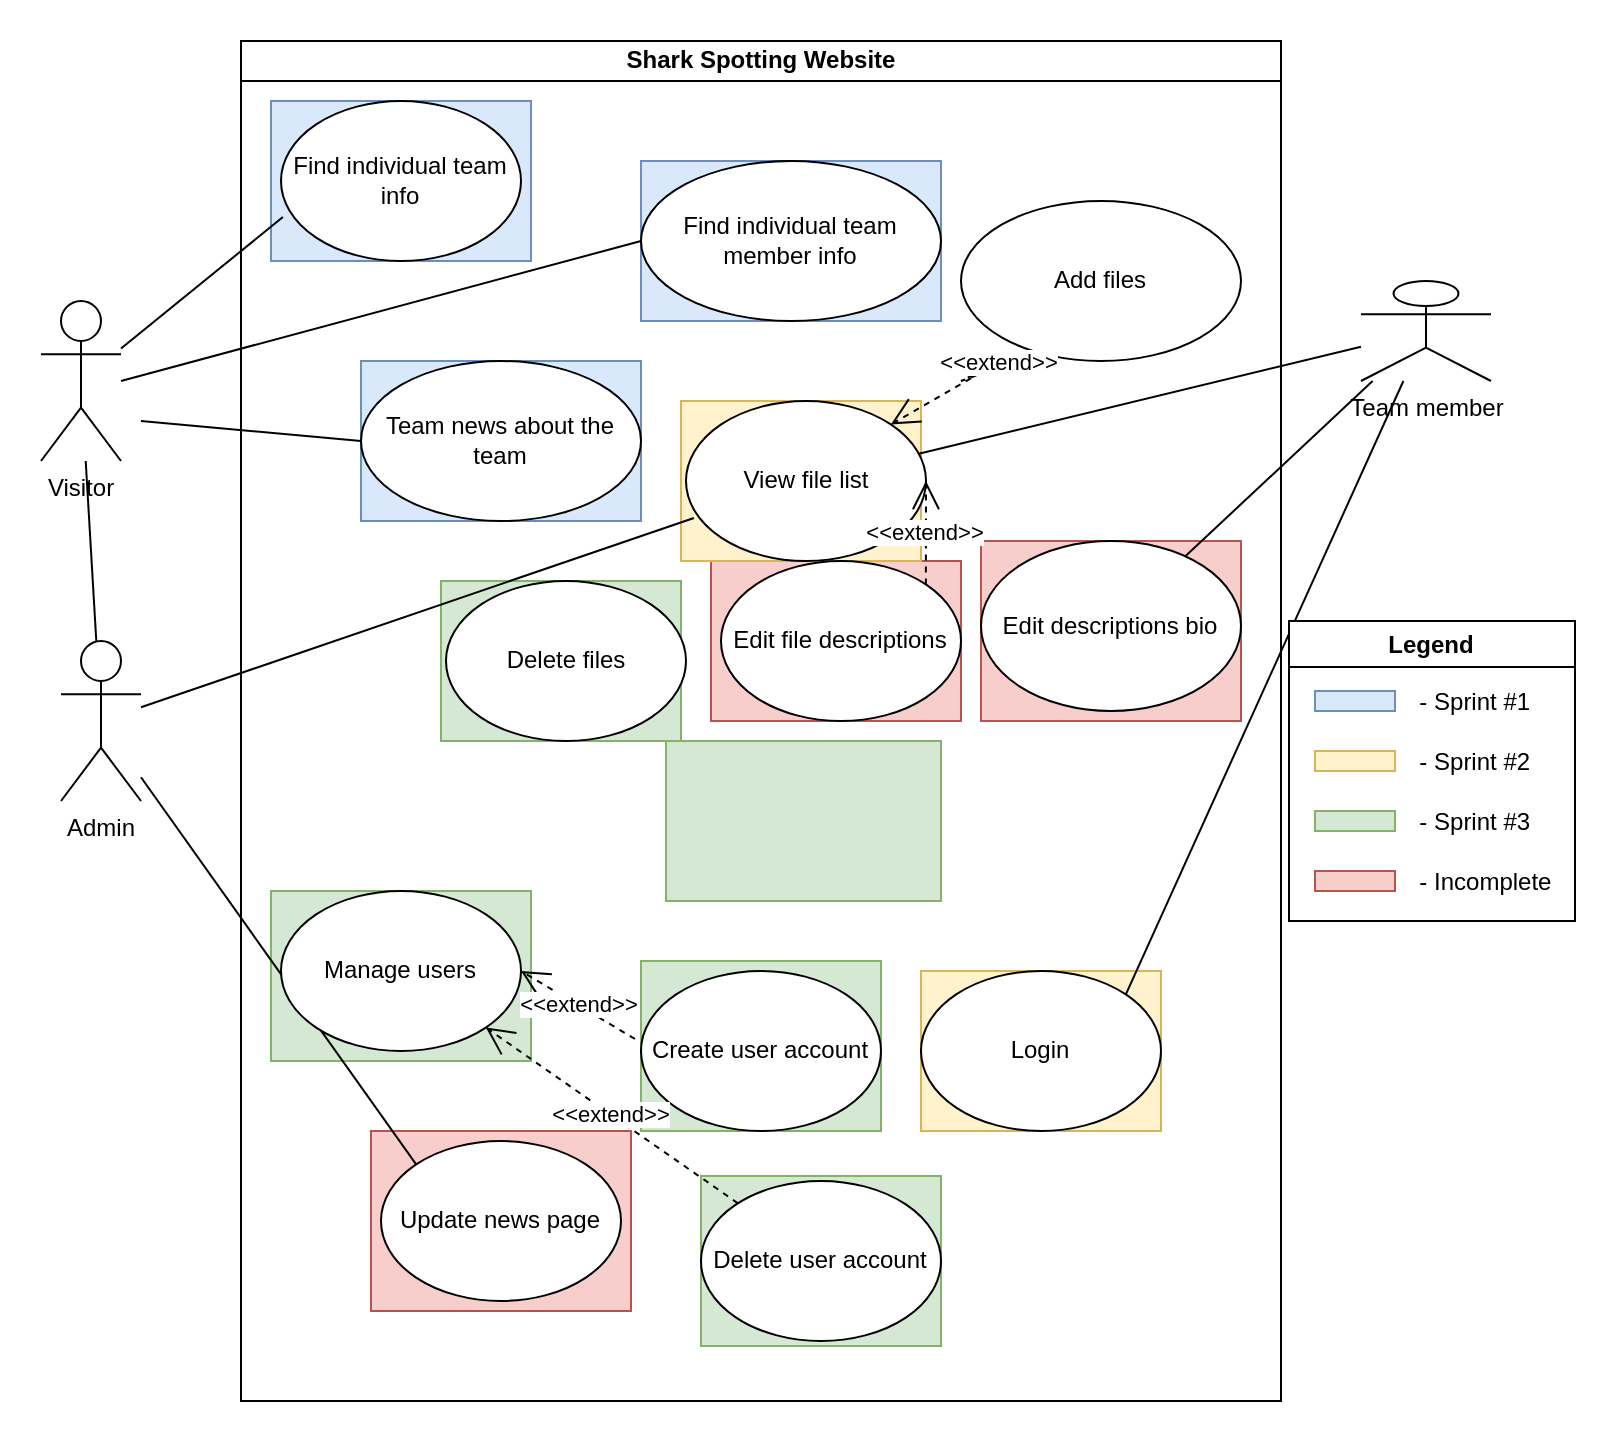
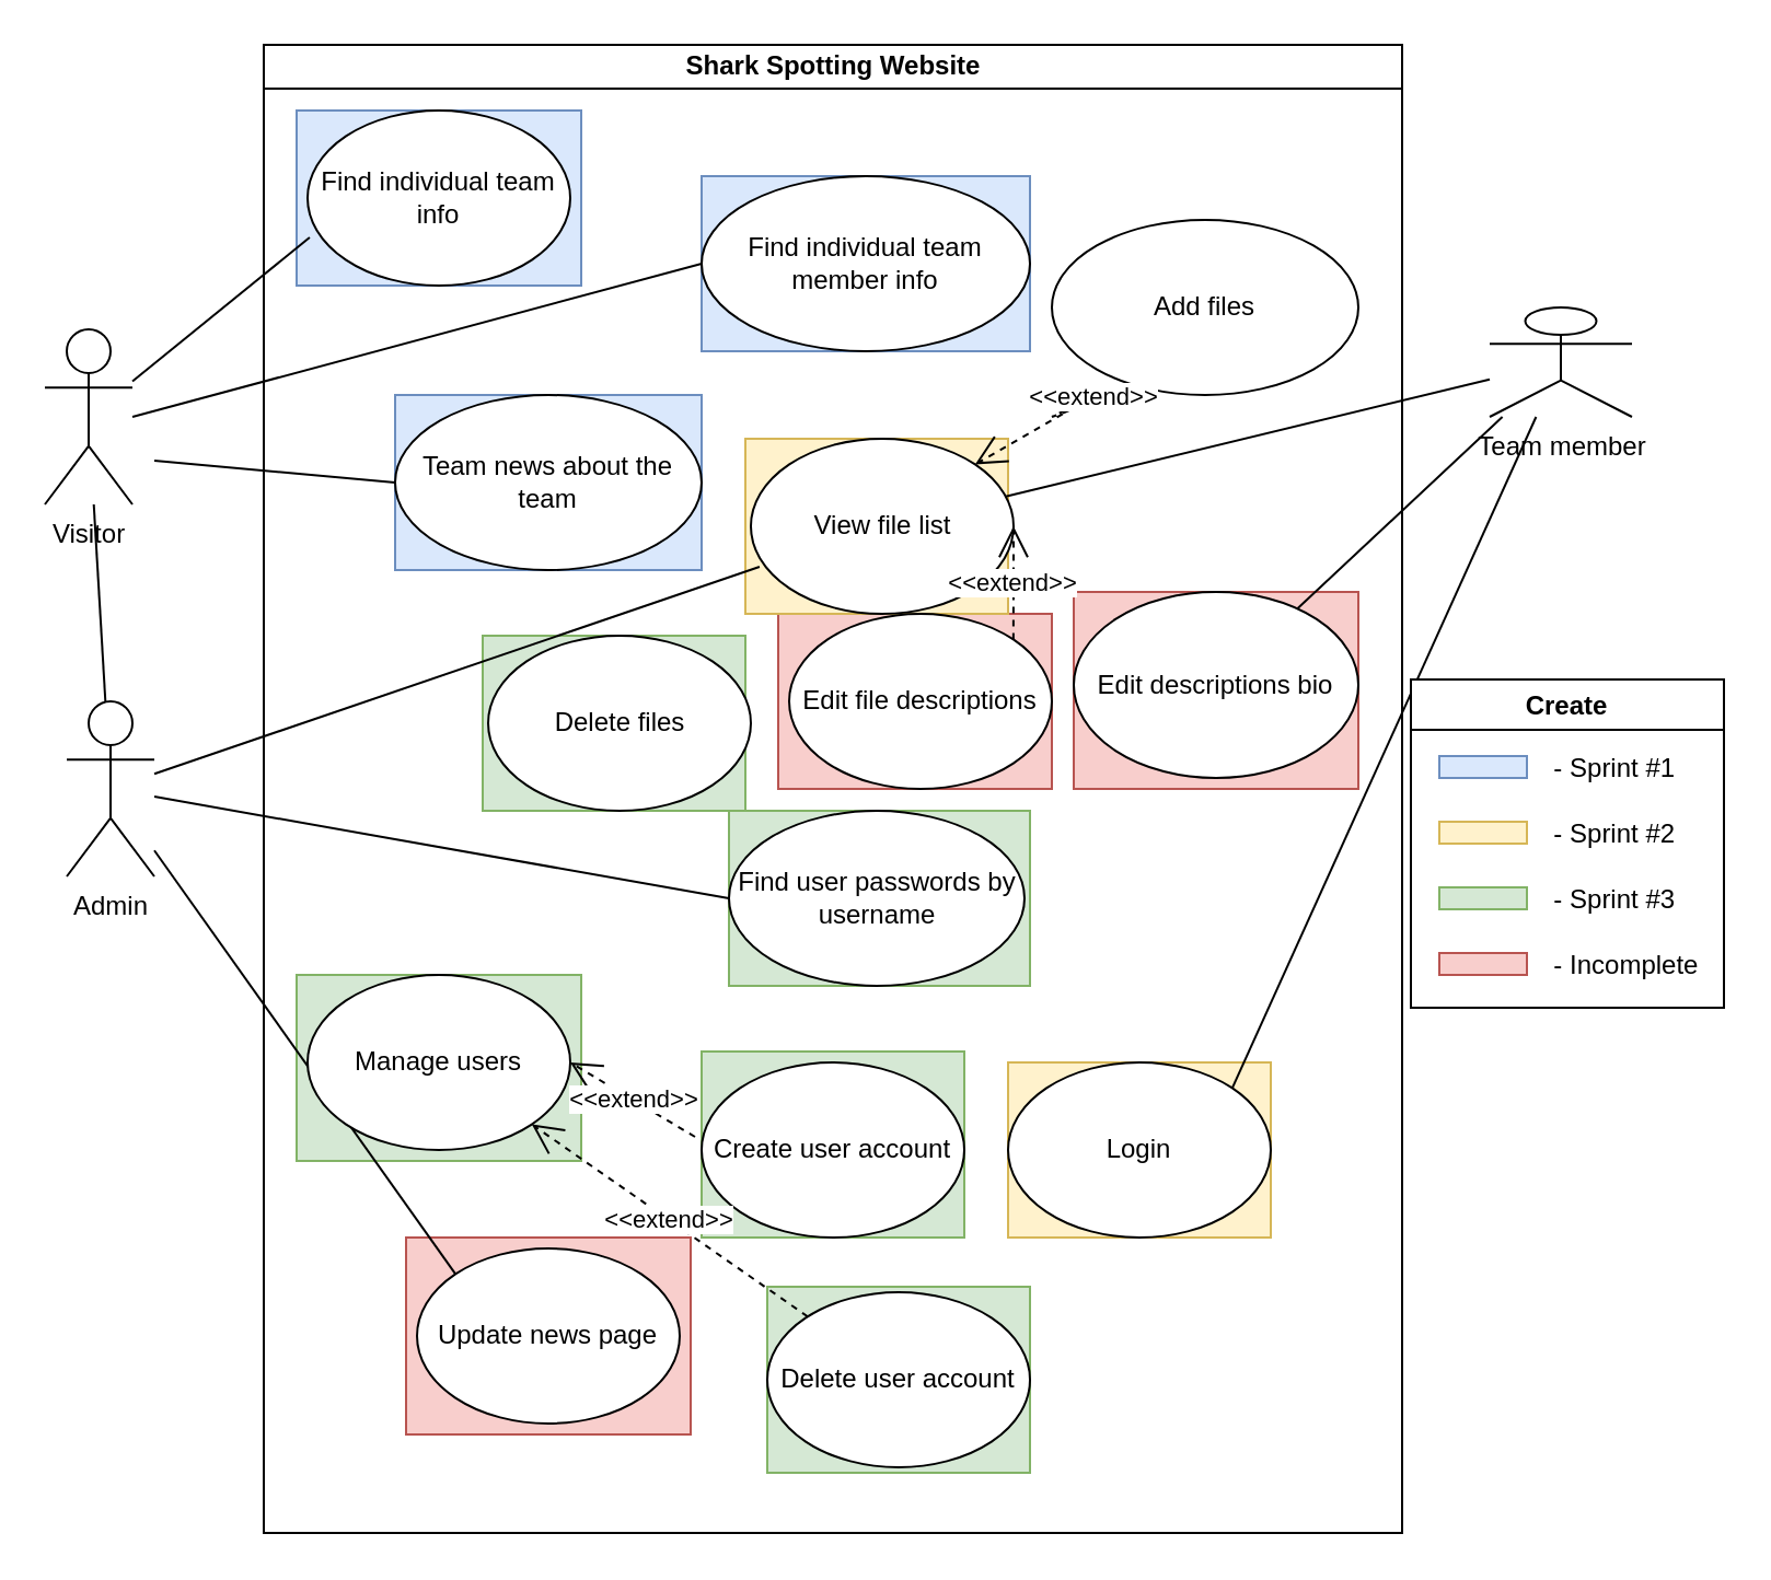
  <mxCell id="0" />
  <mxCell id="1" parent="0" />
  <mxCell id="2" value="" style="rounded=0;whiteSpace=wrap;html=1;fillColor=#d5e8d4;strokeColor=#82b366;" vertex="1" parent="1"><mxGeometry x="135" y="445" width="130" height="85" as="geometry" /></mxCell>
  <mxCell id="3" value="Shark Spotting Website" style="swimlane;html=1;startSize=20;horizontal=1;containerType=tree;glass=0;" parent="1" vertex="1"><mxGeometry x="120" y="20" width="520" height="680" as="geometry" /></mxCell>
  <mxCell id="4" value="" style="rounded=0;whiteSpace=wrap;html=1;fillColor=#f8cecc;strokeColor=#b85450;" vertex="1" parent="3"><mxGeometry x="235" y="260" width="125" height="80" as="geometry" /></mxCell>
  <mxCell id="5" value="" style="rounded=0;whiteSpace=wrap;html=1;fillColor=#d5e8d4;strokeColor=#82b366;" vertex="1" parent="3"><mxGeometry x="212.5" y="350" width="137.5" height="80" as="geometry" /></mxCell>
  <mxCell id="6" value="" style="rounded=0;whiteSpace=wrap;html=1;fillColor=#d5e8d4;strokeColor=#82b366;" vertex="1" parent="3"><mxGeometry x="100" y="270" width="120" height="80" as="geometry" /></mxCell>
  <mxCell id="7" value="" style="rounded=0;whiteSpace=wrap;html=1;fillColor=#d5e8d4;strokeColor=#82b366;" vertex="1" parent="3"><mxGeometry x="230" y="567.5" width="120" height="85" as="geometry" /></mxCell>
  <mxCell id="8" value="" style="rounded=0;whiteSpace=wrap;html=1;fillColor=#d5e8d4;strokeColor=#82b366;" vertex="1" parent="3"><mxGeometry x="200" y="460" width="120" height="85" as="geometry" /></mxCell>
  <mxCell id="9" value="" style="rounded=0;whiteSpace=wrap;html=1;fillColor=#f8cecc;strokeColor=#b85450;" vertex="1" parent="3"><mxGeometry x="65" y="545" width="130" height="90" as="geometry" /></mxCell>
  <mxCell id="10" value="" style="rounded=0;whiteSpace=wrap;html=1;fillColor=#f8cecc;strokeColor=#b85450;" vertex="1" parent="3"><mxGeometry x="370" y="250" width="130" height="90" as="geometry" /></mxCell>
  <mxCell id="11" value="" style="rounded=0;whiteSpace=wrap;html=1;fillColor=#fff2cc;strokeColor=#d6b656;" vertex="1" parent="3"><mxGeometry x="340" y="465" width="120" height="80" as="geometry" /></mxCell>
  <mxCell id="12" value="" style="rounded=0;whiteSpace=wrap;html=1;fillColor=#fff2cc;strokeColor=#d6b656;" vertex="1" parent="3"><mxGeometry x="220" y="180" width="120" height="80" as="geometry" /></mxCell>
  <mxCell id="13" value="" style="rounded=0;whiteSpace=wrap;html=1;fillColor=#dae8fc;strokeColor=#6c8ebf;" vertex="1" parent="3"><mxGeometry x="60" y="160" width="140" height="80" as="geometry" /></mxCell>
  <mxCell id="14" value="" style="rounded=0;whiteSpace=wrap;html=1;fillColor=#dae8fc;strokeColor=#6c8ebf;" vertex="1" parent="3"><mxGeometry x="200" y="60" width="150" height="80" as="geometry" /></mxCell>
  <mxCell id="15" value="" style="rounded=0;whiteSpace=wrap;html=1;fillColor=#dae8fc;strokeColor=#6c8ebf;" vertex="1" parent="3"><mxGeometry x="15" y="30" width="130" height="80" as="geometry" /></mxCell>
  <mxCell id="16" value="Find individual team member info" style="ellipse;whiteSpace=wrap;html=1;" parent="3" vertex="1"><mxGeometry x="200" y="60" width="150" height="80" as="geometry" /></mxCell>
  <mxCell id="17" value="Team news about the team" style="ellipse;whiteSpace=wrap;html=1;" parent="3" vertex="1"><mxGeometry x="60" y="160" width="140" height="80" as="geometry" /></mxCell>
  <mxCell id="18" value="Add files" style="ellipse;whiteSpace=wrap;html=1;" parent="3" vertex="1"><mxGeometry x="360" y="80" width="140" height="80" as="geometry" /></mxCell>
  <mxCell id="19" value="Create user account" style="ellipse;whiteSpace=wrap;html=1;" parent="3" vertex="1"><mxGeometry x="200" y="465" width="120" height="80" as="geometry" /></mxCell>
+ <mxCell id="20" value="Find user passwords by username" style="ellipse;whiteSpace=wrap;html=1;" parent="3" vertex="1"><mxGeometry x="212.5" y="350" width="135" height="80" as="geometry" /></mxCell>
  <mxCell id="21" value="View file list" style="ellipse;whiteSpace=wrap;html=1;" parent="3" vertex="1"><mxGeometry x="222.5" y="180" width="120" height="80" as="geometry" /></mxCell>
  <mxCell id="22" value="Update news page" style="ellipse;whiteSpace=wrap;html=1;" parent="3" vertex="1"><mxGeometry x="70" y="550" width="120" height="80" as="geometry" /></mxCell>
  <mxCell id="23" value="Edit descriptions bio" style="ellipse;whiteSpace=wrap;html=1;" parent="3" vertex="1"><mxGeometry x="370" y="250" width="130" height="85" as="geometry" /></mxCell>
  <mxCell id="24" value="Find individual team info" style="ellipse;whiteSpace=wrap;html=1;" parent="3" vertex="1"><mxGeometry x="20" y="30" width="120" height="80" as="geometry" /></mxCell>
  <mxCell id="25" value="Login" style="ellipse;whiteSpace=wrap;html=1;" parent="3" vertex="1"><mxGeometry x="340" y="465" width="120" height="80" as="geometry" /></mxCell>
  <mxCell id="26" value="&amp;lt;&amp;lt;extend&amp;gt;&amp;gt;" style="endArrow=open;endSize=12;dashed=1;html=1;rounded=0;entryX=1;entryY=0;entryDx=0;entryDy=0;exitX=0.257;exitY=0.963;exitDx=0;exitDy=0;exitPerimeter=0;" parent="3" source="18" target="21" edge="1"><mxGeometry width="160" relative="1" as="geometry"><mxPoint x="310" y="170" as="sourcePoint" /><mxPoint x="480" y="190" as="targetPoint" /><Array as="points"><mxPoint x="360" y="170" /><mxPoint x="380" y="160" /></Array></mxGeometry></mxCell>
  <mxCell id="27" value="Delete user account" style="ellipse;whiteSpace=wrap;html=1;" parent="3" vertex="1"><mxGeometry x="230" y="570" width="120" height="80" as="geometry" /></mxCell>
  <mxCell id="28" value="Delete files" style="ellipse;whiteSpace=wrap;html=1;" parent="3" vertex="1"><mxGeometry x="102.5" y="270" width="120" height="80" as="geometry" /></mxCell>
  <mxCell id="29" value="Edit file descriptions" style="ellipse;whiteSpace=wrap;html=1;" parent="3" vertex="1"><mxGeometry x="240" y="260" width="120" height="80" as="geometry" /></mxCell>
  <mxCell id="30" value="&amp;lt;&amp;lt;extend&amp;gt;&amp;gt;" style="endArrow=open;endSize=12;dashed=1;html=1;rounded=0;exitX=1;exitY=0;exitDx=0;exitDy=0;entryX=1;entryY=0.5;entryDx=0;entryDy=0;" parent="3" source="29" target="21" edge="1"><mxGeometry width="160" relative="1" as="geometry"><mxPoint x="350" y="230" as="sourcePoint" /><mxPoint x="510" y="230" as="targetPoint" /></mxGeometry></mxCell>
  <mxCell id="31" value="Visitor" style="shape=umlActor;verticalLabelPosition=bottom;verticalAlign=top;html=1;outlineConnect=0;" parent="1" vertex="1"><mxGeometry x="20" y="150" width="40" height="80" as="geometry" /></mxCell>
  <mxCell id="32" value="Admin" style="shape=umlActor;verticalLabelPosition=bottom;verticalAlign=top;html=1;outlineConnect=0;" parent="1" vertex="1"><mxGeometry x="30" y="320" width="40" height="80" as="geometry" /></mxCell>
  <mxCell id="33" value="" style="endArrow=none;html=1;rounded=0;entryX=0;entryY=0.5;entryDx=0;entryDy=0;" parent="1" target="16" edge="1"><mxGeometry width="50" height="50" relative="1" as="geometry"><mxPoint x="60" y="190" as="sourcePoint" /><mxPoint x="280" y="165" as="targetPoint" /></mxGeometry></mxCell>
  <mxCell id="34" value="" style="endArrow=none;html=1;rounded=0;entryX=0;entryY=0.5;entryDx=0;entryDy=0;" parent="1" target="17" edge="1"><mxGeometry width="50" height="50" relative="1" as="geometry"><mxPoint x="70" y="210" as="sourcePoint" /><mxPoint x="170" y="260" as="targetPoint" /></mxGeometry></mxCell>
  <mxCell id="35" value="Team member" style="shape=umlActor;verticalLabelPosition=bottom;verticalAlign=top;html=1;outlineConnect=0;" parent="1" vertex="1"><mxGeometry x="680" y="140" width="65" height="50" as="geometry" /></mxCell>
+ <mxCell id="36" value="" style="endArrow=none;html=1;rounded=0;entryX=0;entryY=0.5;entryDx=0;entryDy=0;" parent="1" source="32" target="20" edge="1"><mxGeometry width="50" height="50" relative="1" as="geometry"><mxPoint x="170" y="480" as="sourcePoint" /><mxPoint x="220" y="430" as="targetPoint" /><Array as="points" /></mxGeometry></mxCell>
  <mxCell id="37" value="" style="endArrow=none;html=1;rounded=0;" parent="1" source="21" target="35" edge="1"><mxGeometry width="50" height="50" relative="1" as="geometry"><mxPoint x="570" y="210" as="sourcePoint" /><mxPoint x="620" y="160" as="targetPoint" /></mxGeometry></mxCell>
  <mxCell id="38" value="" style="endArrow=none;html=1;rounded=0;entryX=0.033;entryY=0.731;entryDx=0;entryDy=0;entryPerimeter=0;" parent="1" source="32" target="21" edge="1"><mxGeometry width="50" height="50" relative="1" as="geometry"><mxPoint x="360" y="320" as="sourcePoint" /><mxPoint x="410" y="270" as="targetPoint" /></mxGeometry></mxCell>
  <mxCell id="39" value="" style="endArrow=none;html=1;rounded=0;entryX=0;entryY=0;entryDx=0;entryDy=0;" parent="1" source="32" target="22" edge="1"><mxGeometry width="50" height="50" relative="1" as="geometry"><mxPoint x="130" y="390" as="sourcePoint" /><mxPoint x="180" y="340" as="targetPoint" /></mxGeometry></mxCell>
  <mxCell id="40" value="" style="endArrow=none;html=1;rounded=0;" parent="1" source="23" target="35" edge="1"><mxGeometry width="50" height="50" relative="1" as="geometry"><mxPoint x="640" y="270" as="sourcePoint" /><mxPoint x="690" y="220" as="targetPoint" /></mxGeometry></mxCell>
  <mxCell id="41" value="" style="endArrow=none;html=1;rounded=0;entryX=0.008;entryY=0.725;entryDx=0;entryDy=0;entryPerimeter=0;" parent="1" source="31" target="24" edge="1"><mxGeometry width="50" height="50" relative="1" as="geometry"><mxPoint x="60" y="170" as="sourcePoint" /><mxPoint x="110" y="120" as="targetPoint" /></mxGeometry></mxCell>
  <mxCell id="42" value="" style="endArrow=none;html=1;rounded=0;exitX=1;exitY=0;exitDx=0;exitDy=0;" parent="1" source="25" target="35" edge="1"><mxGeometry width="50" height="50" relative="1" as="geometry"><mxPoint x="580" y="460" as="sourcePoint" /><mxPoint x="630" y="410" as="targetPoint" /></mxGeometry></mxCell>
  <mxCell id="43" value="" style="endArrow=none;html=1;rounded=0;" parent="1" source="32" target="31" edge="1"><mxGeometry width="50" height="50" relative="1" as="geometry"><mxPoint x="360" y="490" as="sourcePoint" /><mxPoint x="410" y="440" as="targetPoint" /></mxGeometry></mxCell>
  <mxCell id="44" value="Manage users" style="ellipse;whiteSpace=wrap;html=1;" parent="1" vertex="1"><mxGeometry x="140" y="445" width="120" height="80" as="geometry" /></mxCell>
  <mxCell id="45" value="&amp;lt;&amp;lt;extend&amp;gt;&amp;gt;" style="endArrow=open;endSize=12;dashed=1;html=1;rounded=0;entryX=1;entryY=1;entryDx=0;entryDy=0;" parent="1" source="27" target="44" edge="1"><mxGeometry width="160" relative="1" as="geometry"><mxPoint x="230" y="540" as="sourcePoint" /><mxPoint x="390" y="540" as="targetPoint" /></mxGeometry></mxCell>
  <mxCell id="46" value="&amp;lt;&amp;lt;extend&amp;gt;&amp;gt;" style="endArrow=open;endSize=12;dashed=1;html=1;rounded=0;exitX=-0.025;exitY=0.425;exitDx=0;exitDy=0;exitPerimeter=0;entryX=1;entryY=0.5;entryDx=0;entryDy=0;" parent="1" source="19" target="44" edge="1"><mxGeometry width="160" relative="1" as="geometry"><mxPoint x="270" y="500" as="sourcePoint" /><mxPoint x="430" y="500" as="targetPoint" /></mxGeometry></mxCell>
- <mxCell id="47" value="Legend" style="swimlane;" vertex="1" parent="1"><mxGeometry x="644" y="310" width="143" height="150" as="geometry" /></mxCell>
+ <mxCell id="47" value="Create" style="swimlane;" vertex="1" parent="1"><mxGeometry x="644" y="310" width="143" height="150" as="geometry" /></mxCell>
  <mxCell id="48" value="                    - Sprint #1" style="text;strokeColor=none;fillColor=none;align=left;verticalAlign=middle;spacingLeft=4;spacingRight=4;overflow=hidden;points=[[0,0.5],[1,0.5]];portConstraint=eastwest;rotatable=0;" vertex="1" parent="47"><mxGeometry x="-7" y="25" width="140" height="30" as="geometry" /></mxCell>
  <mxCell id="49" value="                    - Sprint #2" style="text;strokeColor=none;fillColor=none;align=left;verticalAlign=middle;spacingLeft=4;spacingRight=4;overflow=hidden;points=[[0,0.5],[1,0.5]];portConstraint=eastwest;rotatable=0;" vertex="1" parent="47"><mxGeometry x="-7" y="55" width="140" height="30" as="geometry" /></mxCell>
  <mxCell id="50" value="                    - Sprint #3" style="text;strokeColor=none;fillColor=none;align=left;verticalAlign=middle;spacingLeft=4;spacingRight=4;overflow=hidden;points=[[0,0.5],[1,0.5]];portConstraint=eastwest;rotatable=0;" vertex="1" parent="47"><mxGeometry x="-7" y="85" width="140" height="30" as="geometry" /></mxCell>
  <mxCell id="51" value="                    - Incomplete" style="text;strokeColor=none;fillColor=none;align=left;verticalAlign=middle;spacingLeft=4;spacingRight=4;overflow=hidden;points=[[0,0.5],[1,0.5]];portConstraint=eastwest;rotatable=0;" vertex="1" parent="47"><mxGeometry x="-7" y="115" width="147" height="30" as="geometry" /></mxCell>
  <mxCell id="52" value="" style="rounded=0;whiteSpace=wrap;html=1;fillColor=#dae8fc;strokeColor=#6c8ebf;" vertex="1" parent="47"><mxGeometry x="13" y="35" width="40" height="10" as="geometry" /></mxCell>
  <mxCell id="53" value="" style="rounded=0;whiteSpace=wrap;html=1;fillColor=#fff2cc;strokeColor=#d6b656;" vertex="1" parent="47"><mxGeometry x="13" y="65" width="40" height="10" as="geometry" /></mxCell>
  <mxCell id="54" value="" style="rounded=0;whiteSpace=wrap;html=1;fillColor=#d5e8d4;strokeColor=#82b366;" vertex="1" parent="47"><mxGeometry x="13" y="95" width="40" height="10" as="geometry" /></mxCell>
  <mxCell id="55" value="" style="rounded=0;whiteSpace=wrap;html=1;fillColor=#f8cecc;strokeColor=#b85450;" vertex="1" parent="47"><mxGeometry x="13" y="125" width="40" height="10" as="geometry" /></mxCell>
